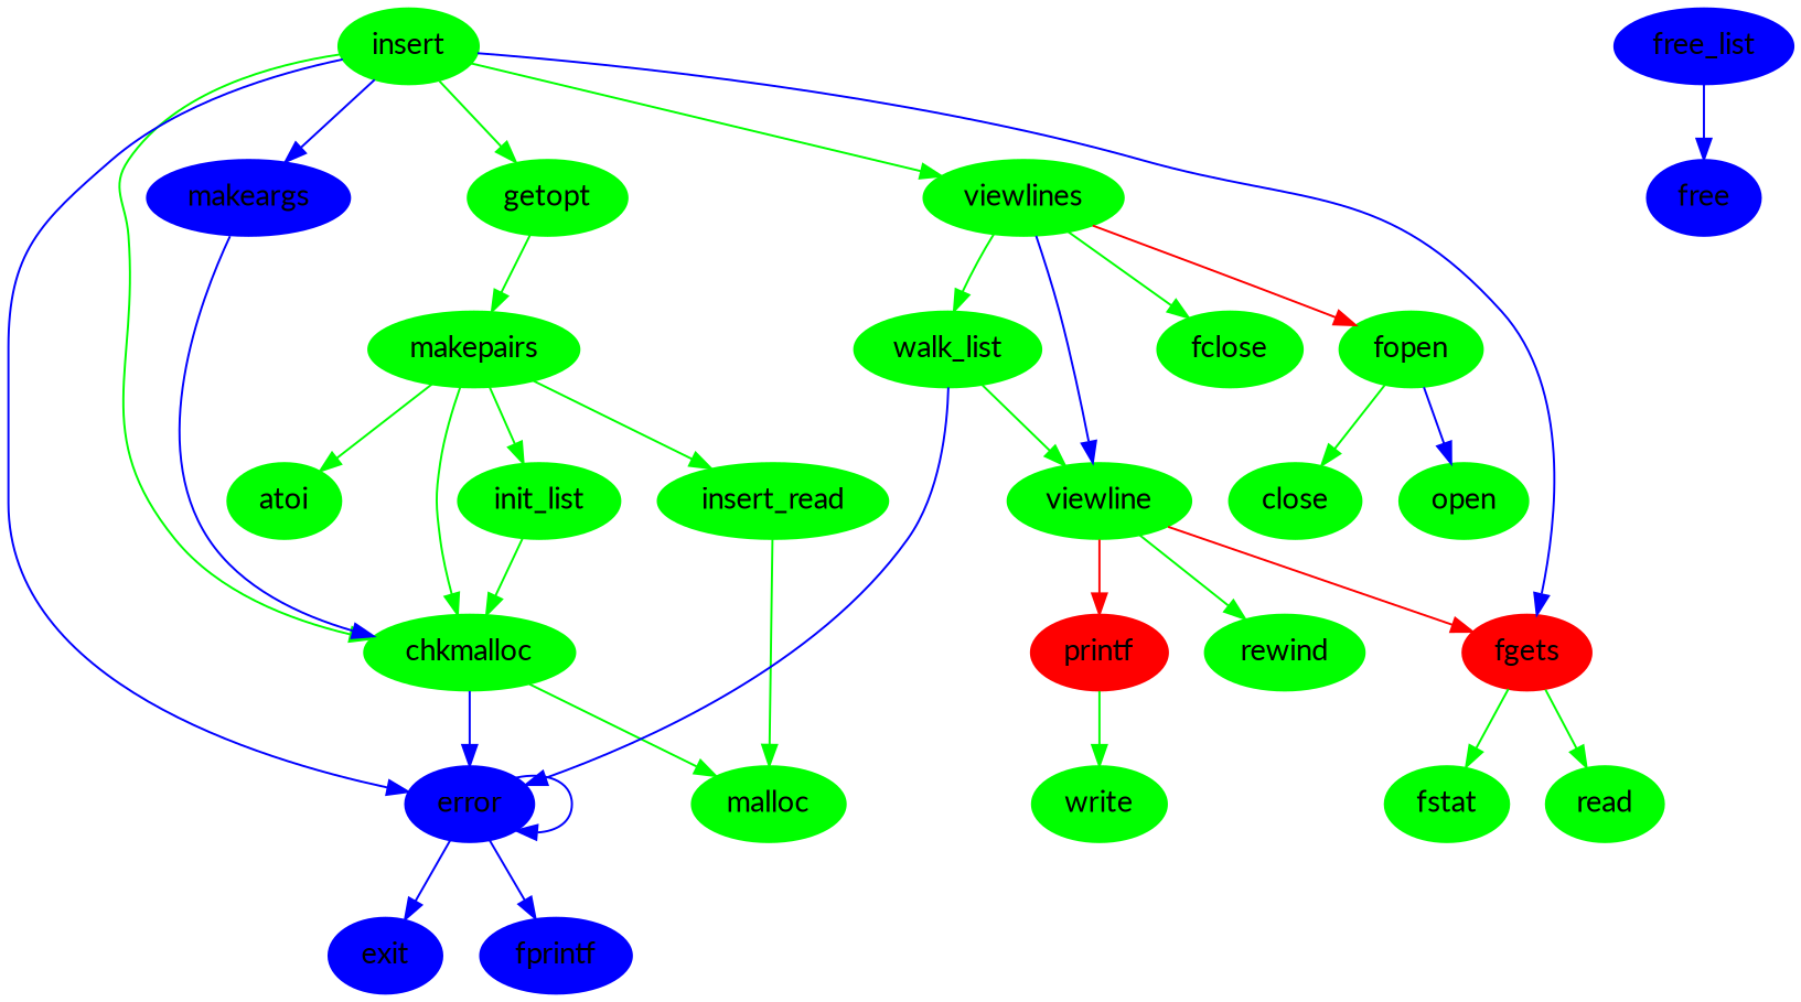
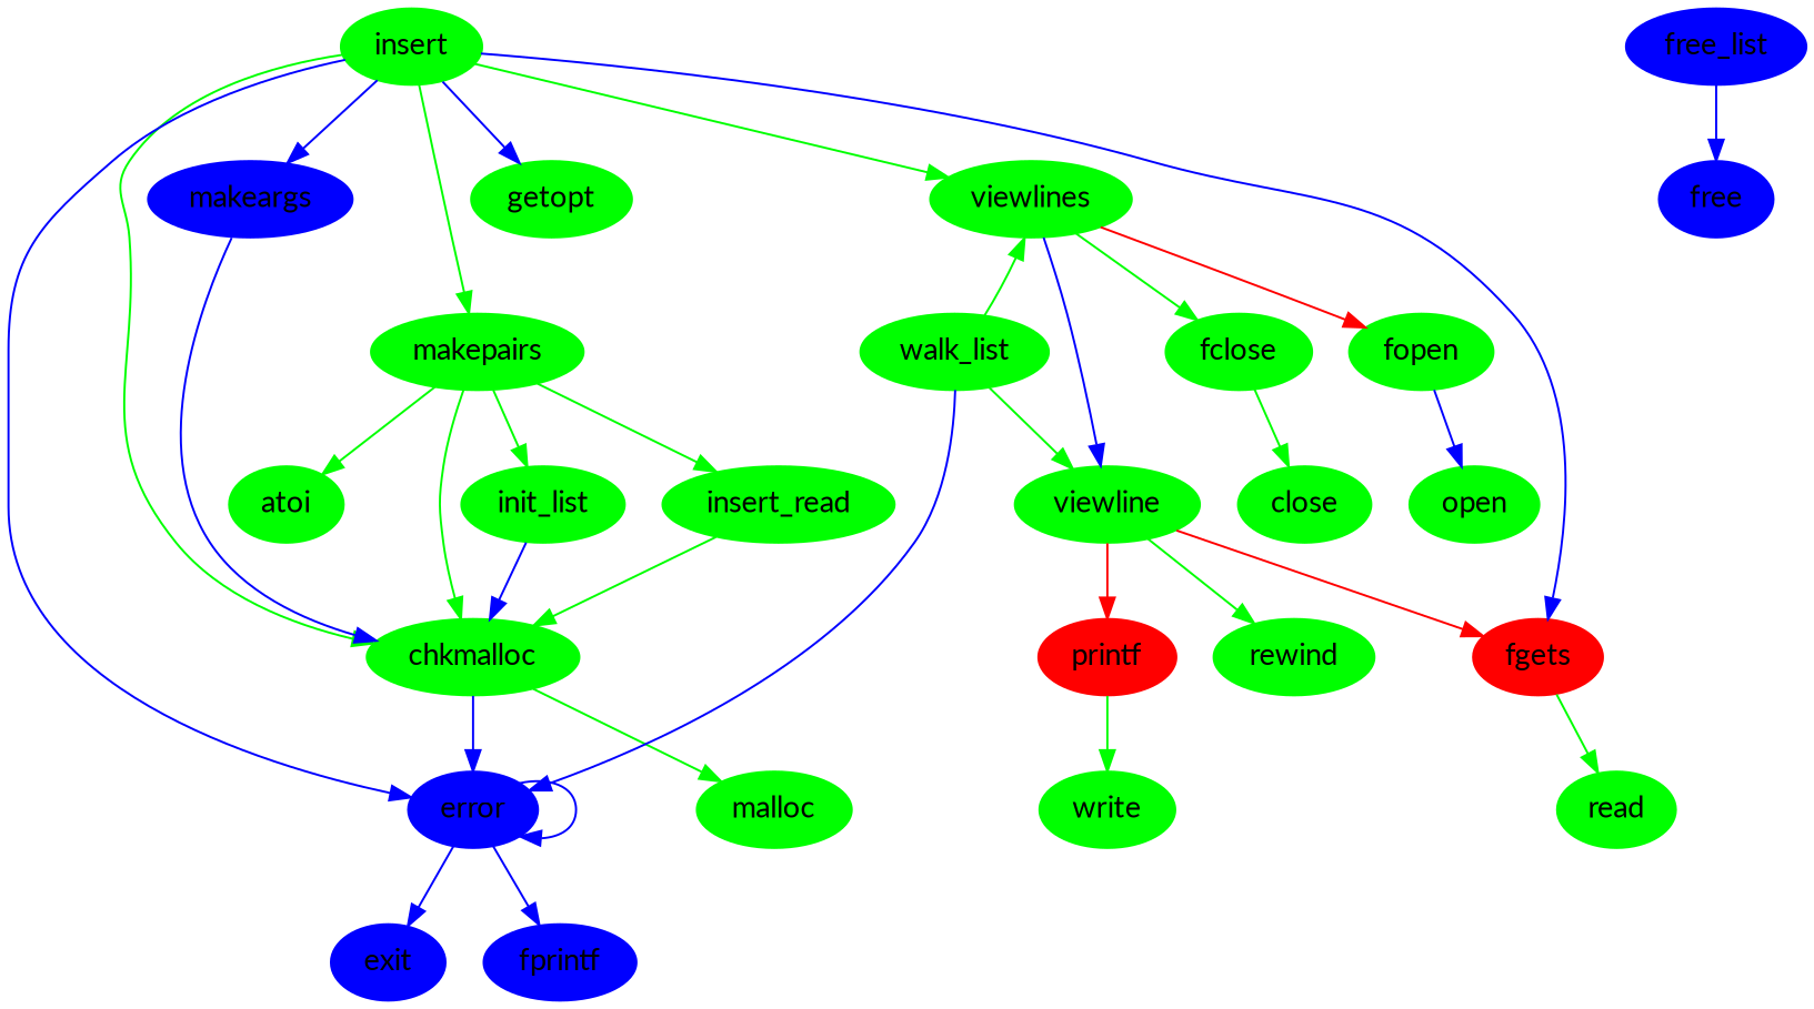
  digraph {
    fontname=Lato
    node [color=green fontname=Lato style=filled]
    edge [color=green fontname=Lato]
    atoi [height=0.50 width=0.75]
    chkmalloc [height=0.50 width=1.00]
    error [color=blue height=0.50 width=0.75]
    malloc [height=0.50 width=0.75]
    exit [color=blue height=0.50 width=0.75]
    fprintf [color=blue height=0.50 width=0.75]
    close [height=0.50 width=0.75]
    fclose [height=0.50 width=0.75]
    fgets [color=red height=0.50 width=0.75]
-   fstat [height=0.50 width=0.75]
    read [height=0.50 width=0.75]
    fopen [height=0.50 width=0.75]
    open [height=0.50 width=0.75]
    free [color=blue height=0.50 width=0.75]
    free_list [color=blue height=0.50 width=0.83]
    getopt [height=0.50 width=0.75]
    init_list [height=0.50 width=0.81]
    n18 [height=0.50 label=insert_read width=0.94]
    n19 [height=0.50 label=insert width=0.75]
    makeargs [color=blue height=0.50 width=0.92]
    makepairs [height=0.50 width=0.97]
    viewlines [height=0.50 width=0.92]
    viewline [height=0.50 width=0.86]
    walk_list [height=0.50 width=0.89]
    printf [color=red height=0.50 width=0.75]
    write [height=0.50 width=0.75]
    rewind [height=0.50 width=0.75]
    chkmalloc -> error [color=blue]
    chkmalloc -> malloc
    error -> error [color=blue]
    error -> exit [color=blue]
    error -> fprintf [color=blue]
-   fopen -> close
-   fgets -> fstat
+   fclose -> close
    fgets -> read
    fopen -> open [color=blue]
    free_list -> free [color=blue]
-   init_list -> chkmalloc
-   n18 -> malloc
+   init_list -> chkmalloc [color=blue]
+   n18 -> chkmalloc
    n19 -> chkmalloc
    n19 -> error [color=blue]
    n19 -> fgets [color=blue]
-   n19 -> getopt
+   n19 -> getopt [color=blue]
    n19 -> makeargs [color=blue]
-   getopt -> makepairs
+   n19 -> makepairs
    n19 -> viewlines
    makeargs -> chkmalloc [color=blue]
    makepairs -> atoi
    makepairs -> chkmalloc
    makepairs -> init_list
    makepairs -> n18
    viewlines -> fclose
    viewlines -> fopen [color=red]
    viewlines -> viewline [color=blue]
-   viewlines -> walk_list
+   walk_list -> viewlines
    viewline -> fgets [color=red]
    viewline -> printf [color=red]
    viewline -> rewind
    walk_list -> error [color=blue]
    walk_list -> viewline
    printf -> write
  }
